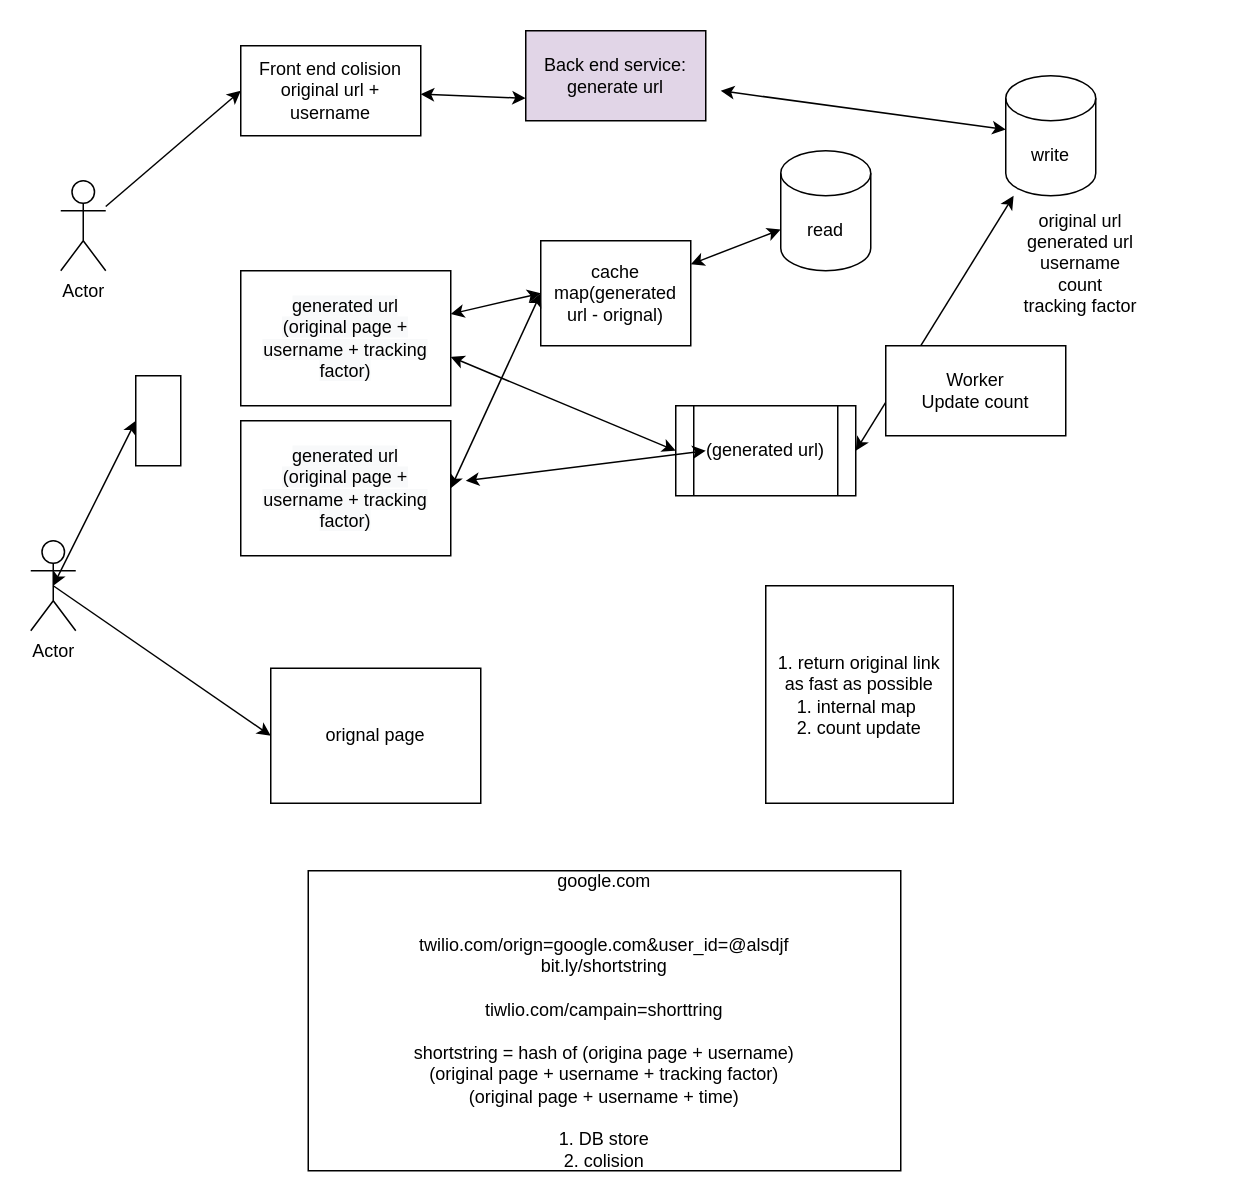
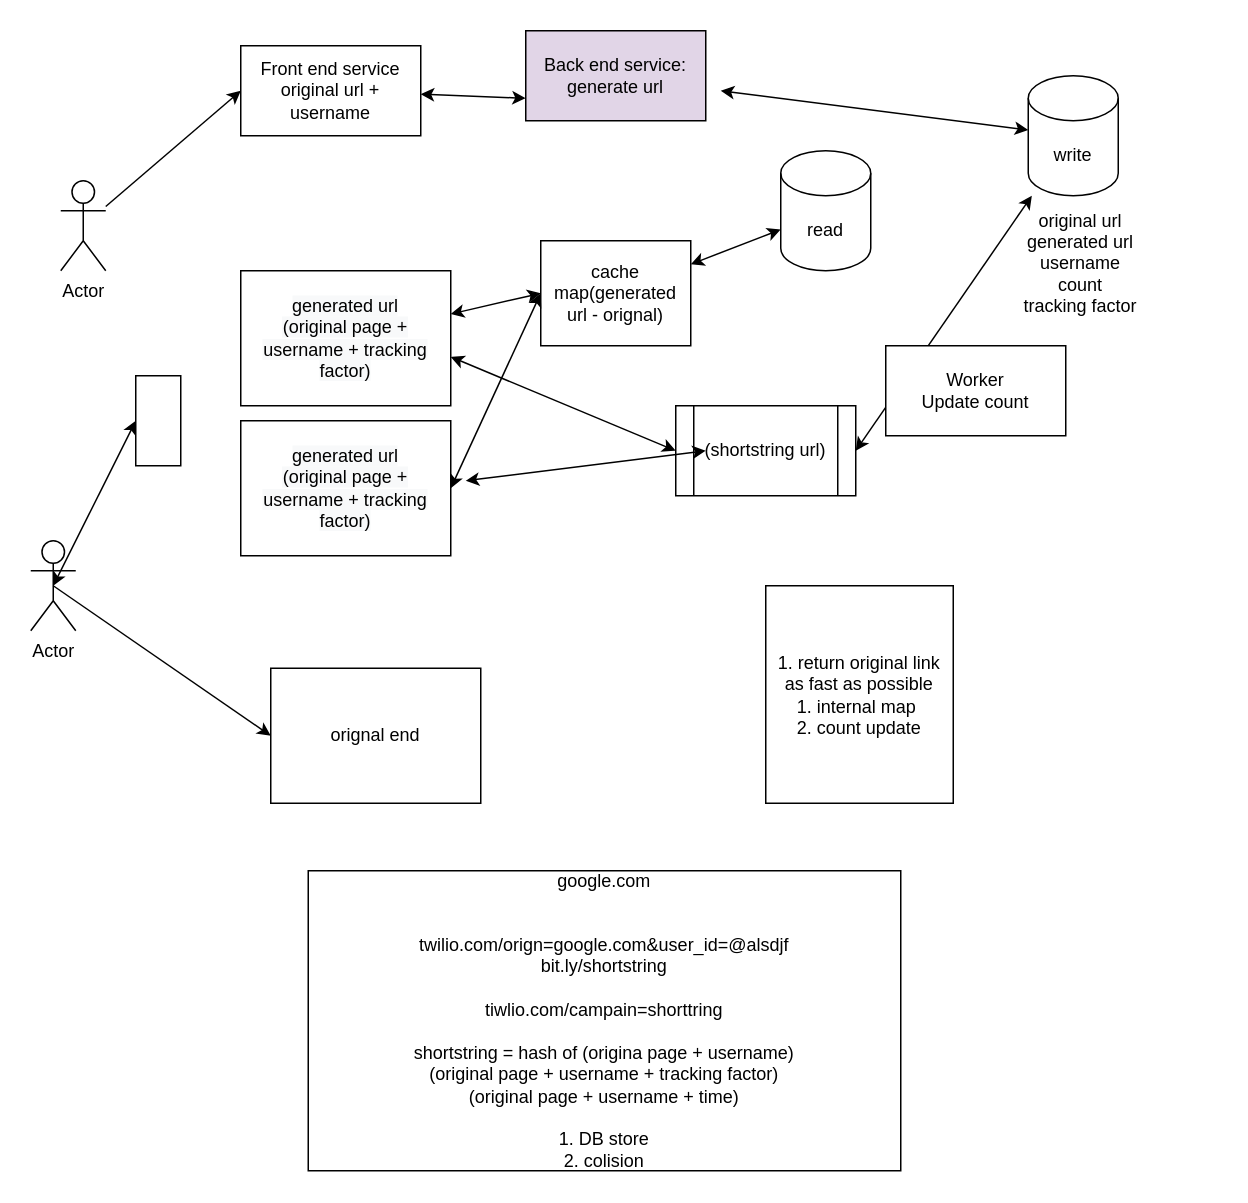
  <mxCell id="0" />
  <mxCell id="1" parent="0" />
- <mxCell id="2" value="Front end colision&lt;br&gt;original url + username" style="rounded=0;whiteSpace=wrap;html=1;" vertex="1" parent="1"><mxGeometry x="160" y="30" width="120" height="60" as="geometry" /></mxCell>
+ <mxCell id="2" value="Front end service&lt;br&gt;original url + username" style="rounded=0;whiteSpace=wrap;html=1;" vertex="1" parent="1"><mxGeometry x="160" y="30" width="120" height="60" as="geometry" /></mxCell>
  <mxCell id="3" value="Back end service: generate url" style="rounded=0;whiteSpace=wrap;html=1;fillColor=#e1d5e7;" vertex="1" parent="1"><mxGeometry x="350" y="20" width="120" height="60" as="geometry" /></mxCell>
  <mxCell id="4" value="read" style="shape=cylinder3;whiteSpace=wrap;html=1;boundedLbl=1;backgroundOutline=1;size=15;" vertex="1" parent="1"><mxGeometry x="520" y="100" width="60" height="80" as="geometry" /></mxCell>
  <mxCell id="5" value="" style="endArrow=classic;startArrow=classic;html=1;rounded=0;entryX=0;entryY=0.75;entryDx=0;entryDy=0;" edge="1" parent="1" source="2" target="3"><mxGeometry width="50" height="50" relative="1" as="geometry"><mxPoint x="280" y="42" as="sourcePoint" /><mxPoint x="400" y="500" as="targetPoint" /></mxGeometry></mxCell>
  <mxCell id="6" value="original url&lt;br&gt;generated url&lt;br&gt;username&lt;br&gt;count&lt;br&gt;tracking factor" style="text;html=1;strokeColor=none;fillColor=none;align=center;verticalAlign=middle;whiteSpace=wrap;rounded=0;" vertex="1" parent="1"><mxGeometry x="630" y="160" width="180" height="30" as="geometry" /></mxCell>
  <mxCell id="7" value="Actor" style="shape=umlActor;verticalLabelPosition=bottom;verticalAlign=top;html=1;outlineConnect=0;" vertex="1" parent="1"><mxGeometry x="40" y="120" width="30" height="60" as="geometry" /></mxCell>
  <mxCell id="8" value="" style="endArrow=classic;html=1;rounded=0;entryX=0;entryY=0.5;entryDx=0;entryDy=0;" edge="1" parent="1" source="7" target="2"><mxGeometry width="50" height="50" relative="1" as="geometry"><mxPoint x="350" y="10" as="sourcePoint" /><mxPoint x="400" y="-40" as="targetPoint" /></mxGeometry></mxCell>
  <mxCell id="9" value="Actor" style="shape=umlActor;verticalLabelPosition=bottom;verticalAlign=top;html=1;outlineConnect=0;" vertex="1" parent="1"><mxGeometry x="20" y="360" width="30" height="60" as="geometry" /></mxCell>
  <mxCell id="10" value="&lt;span style=&quot;color: rgb(0 , 0 , 0) ; font-family: &amp;#34;helvetica&amp;#34; ; font-size: 12px ; font-style: normal ; font-weight: 400 ; letter-spacing: normal ; text-align: center ; text-indent: 0px ; text-transform: none ; word-spacing: 0px ; background-color: rgb(248 , 249 , 250) ; display: inline ; float: none&quot;&gt;generated url&lt;br&gt;(original page + username + tracking factor)&lt;/span&gt;" style="rounded=0;whiteSpace=wrap;html=1;" vertex="1" parent="1"><mxGeometry x="160" y="180" width="140" height="90" as="geometry" /></mxCell>
  <mxCell id="11" value="" style="endArrow=classic;startArrow=classic;html=1;rounded=0;entryX=0;entryY=0;entryDx=0;entryDy=52.5;entryPerimeter=0;" edge="1" parent="1" source="21" target="4"><mxGeometry width="50" height="50" relative="1" as="geometry"><mxPoint x="290" y="190" as="sourcePoint" /><mxPoint x="340" y="140" as="targetPoint" /></mxGeometry></mxCell>
  <mxCell id="12" value="" style="endArrow=classic;startArrow=classic;html=1;rounded=0;exitX=0.5;exitY=0.5;exitDx=0;exitDy=0;exitPerimeter=0;entryX=0;entryY=0.5;entryDx=0;entryDy=0;" edge="1" parent="1" source="9" target="28"><mxGeometry width="50" height="50" relative="1" as="geometry"><mxPoint x="350" y="-20" as="sourcePoint" /><mxPoint x="400" y="-70" as="targetPoint" /></mxGeometry></mxCell>
- <mxCell id="13" value="orignal page" style="rounded=0;whiteSpace=wrap;html=1;" vertex="1" parent="1"><mxGeometry x="180" y="445" width="140" height="90" as="geometry" /></mxCell>
+ <mxCell id="13" value="orignal end" style="rounded=0;whiteSpace=wrap;html=1;" vertex="1" parent="1"><mxGeometry x="180" y="445" width="140" height="90" as="geometry" /></mxCell>
  <mxCell id="14" value="" style="endArrow=classic;html=1;rounded=0;entryX=0;entryY=0.5;entryDx=0;entryDy=0;exitX=0.5;exitY=0.5;exitDx=0;exitDy=0;exitPerimeter=0;" edge="1" parent="1" source="9" target="13"><mxGeometry width="50" height="50" relative="1" as="geometry"><mxPoint x="80" y="147.143" as="sourcePoint" /><mxPoint x="170" y="70" as="targetPoint" /></mxGeometry></mxCell>
  <mxCell id="15" value="google.com&lt;br&gt;&lt;br&gt;&lt;br&gt;twilio.com/orign=google.com&amp;amp;user_id=@alsdjf&lt;br&gt;bit.ly/shortstring&lt;br&gt;&lt;br&gt;tiwlio.com/campain=shorttring&lt;br&gt;&lt;br&gt;shortstring = hash of (origina page + username)&lt;br&gt;(original page + username + tracking factor)&lt;br&gt;(original page + username + time)&lt;br&gt;&lt;br&gt;1. DB store&lt;br&gt;2. colision" style="rounded=0;whiteSpace=wrap;html=1;" vertex="1" parent="1"><mxGeometry x="205" y="580" width="395" height="200" as="geometry" /></mxCell>
  <mxCell id="16" value="1. return original link as fast as possible&lt;br&gt;1. internal map&amp;nbsp;&lt;br&gt;2. count update" style="rounded=0;whiteSpace=wrap;html=1;" vertex="1" parent="1"><mxGeometry x="510" y="390" width="125" height="145" as="geometry" /></mxCell>
- <mxCell id="17" value="(generated url)" style="shape=process;whiteSpace=wrap;html=1;backgroundOutline=1;" vertex="1" parent="1"><mxGeometry x="450" y="270" width="120" height="60" as="geometry" /></mxCell>
+ <mxCell id="17" value="(shortstring url)" style="shape=process;whiteSpace=wrap;html=1;backgroundOutline=1;" vertex="1" parent="1"><mxGeometry x="450" y="270" width="120" height="60" as="geometry" /></mxCell>
  <mxCell id="18" value="" style="endArrow=classic;startArrow=classic;html=1;rounded=0;entryX=0;entryY=0.5;entryDx=0;entryDy=0;exitX=1;exitY=0.638;exitDx=0;exitDy=0;exitPerimeter=0;" edge="1" parent="1" source="10" target="17"><mxGeometry width="50" height="50" relative="1" as="geometry"><mxPoint x="290" y="420" as="sourcePoint" /><mxPoint x="340" y="370" as="targetPoint" /></mxGeometry></mxCell>
  <mxCell id="19" value="" style="endArrow=classic;startArrow=classic;html=1;rounded=0;exitX=1;exitY=0.5;exitDx=0;exitDy=0;" edge="1" parent="1" source="17" target="26"><mxGeometry width="50" height="50" relative="1" as="geometry"><mxPoint x="310" y="227.42" as="sourcePoint" /><mxPoint x="400" y="220" as="targetPoint" /></mxGeometry></mxCell>
  <mxCell id="20" value="Worker&lt;br&gt;Update count" style="rounded=0;whiteSpace=wrap;html=1;" vertex="1" parent="1"><mxGeometry x="590" y="230" width="120" height="60" as="geometry" /></mxCell>
  <mxCell id="21" value="cache&lt;br&gt;map(generated url - orignal)" style="rounded=0;whiteSpace=wrap;html=1;" vertex="1" parent="1"><mxGeometry x="360" y="160" width="100" height="70" as="geometry" /></mxCell>
  <mxCell id="22" value="&lt;span style=&quot;color: rgb(0 , 0 , 0) ; font-family: &amp;#34;helvetica&amp;#34; ; font-size: 12px ; font-style: normal ; font-weight: 400 ; letter-spacing: normal ; text-align: center ; text-indent: 0px ; text-transform: none ; word-spacing: 0px ; background-color: rgb(248 , 249 , 250) ; display: inline ; float: none&quot;&gt;generated url&lt;br&gt;(original page + username + tracking factor)&lt;/span&gt;" style="rounded=0;whiteSpace=wrap;html=1;" vertex="1" parent="1"><mxGeometry x="160" y="280" width="140" height="90" as="geometry" /></mxCell>
  <mxCell id="23" value="" style="endArrow=classic;startArrow=classic;html=1;rounded=0;entryX=0;entryY=0.5;entryDx=0;entryDy=0;" edge="1" parent="1" source="10" target="21"><mxGeometry width="50" height="50" relative="1" as="geometry"><mxPoint x="290" y="420" as="sourcePoint" /><mxPoint x="340" y="370" as="targetPoint" /></mxGeometry></mxCell>
  <mxCell id="24" value="" style="endArrow=classic;startArrow=classic;html=1;rounded=0;entryX=0;entryY=0.5;entryDx=0;entryDy=0;exitX=1;exitY=0.5;exitDx=0;exitDy=0;" edge="1" parent="1" source="22" target="21"><mxGeometry width="50" height="50" relative="1" as="geometry"><mxPoint x="310" y="218.846" as="sourcePoint" /><mxPoint x="370" y="205" as="targetPoint" /></mxGeometry></mxCell>
  <mxCell id="25" value="" style="endArrow=classic;startArrow=classic;html=1;rounded=0;" edge="1" parent="1"><mxGeometry width="50" height="50" relative="1" as="geometry"><mxPoint x="310" y="320" as="sourcePoint" /><mxPoint x="470" y="300" as="targetPoint" /></mxGeometry></mxCell>
- <mxCell id="26" value="write" style="shape=cylinder3;whiteSpace=wrap;html=1;boundedLbl=1;backgroundOutline=1;size=15;" vertex="1" parent="1"><mxGeometry x="670" y="50" width="60" height="80" as="geometry" /></mxCell>
+ <mxCell id="26" value="write" style="shape=cylinder3;whiteSpace=wrap;html=1;boundedLbl=1;backgroundOutline=1;size=15;" vertex="1" parent="1"><mxGeometry x="685" y="50" width="60" height="80" as="geometry" /></mxCell>
  <mxCell id="27" value="" style="endArrow=classic;startArrow=classic;html=1;rounded=0;exitX=1;exitY=0.5;exitDx=0;exitDy=0;" edge="1" parent="1" target="26"><mxGeometry width="50" height="50" relative="1" as="geometry"><mxPoint x="480" y="60" as="sourcePoint" /><mxPoint x="600" y="40" as="targetPoint" /></mxGeometry></mxCell>
  <mxCell id="28" value="" style="rounded=0;whiteSpace=wrap;html=1;" vertex="1" parent="1"><mxGeometry x="90" y="250" width="30" height="60" as="geometry" /></mxCell>
